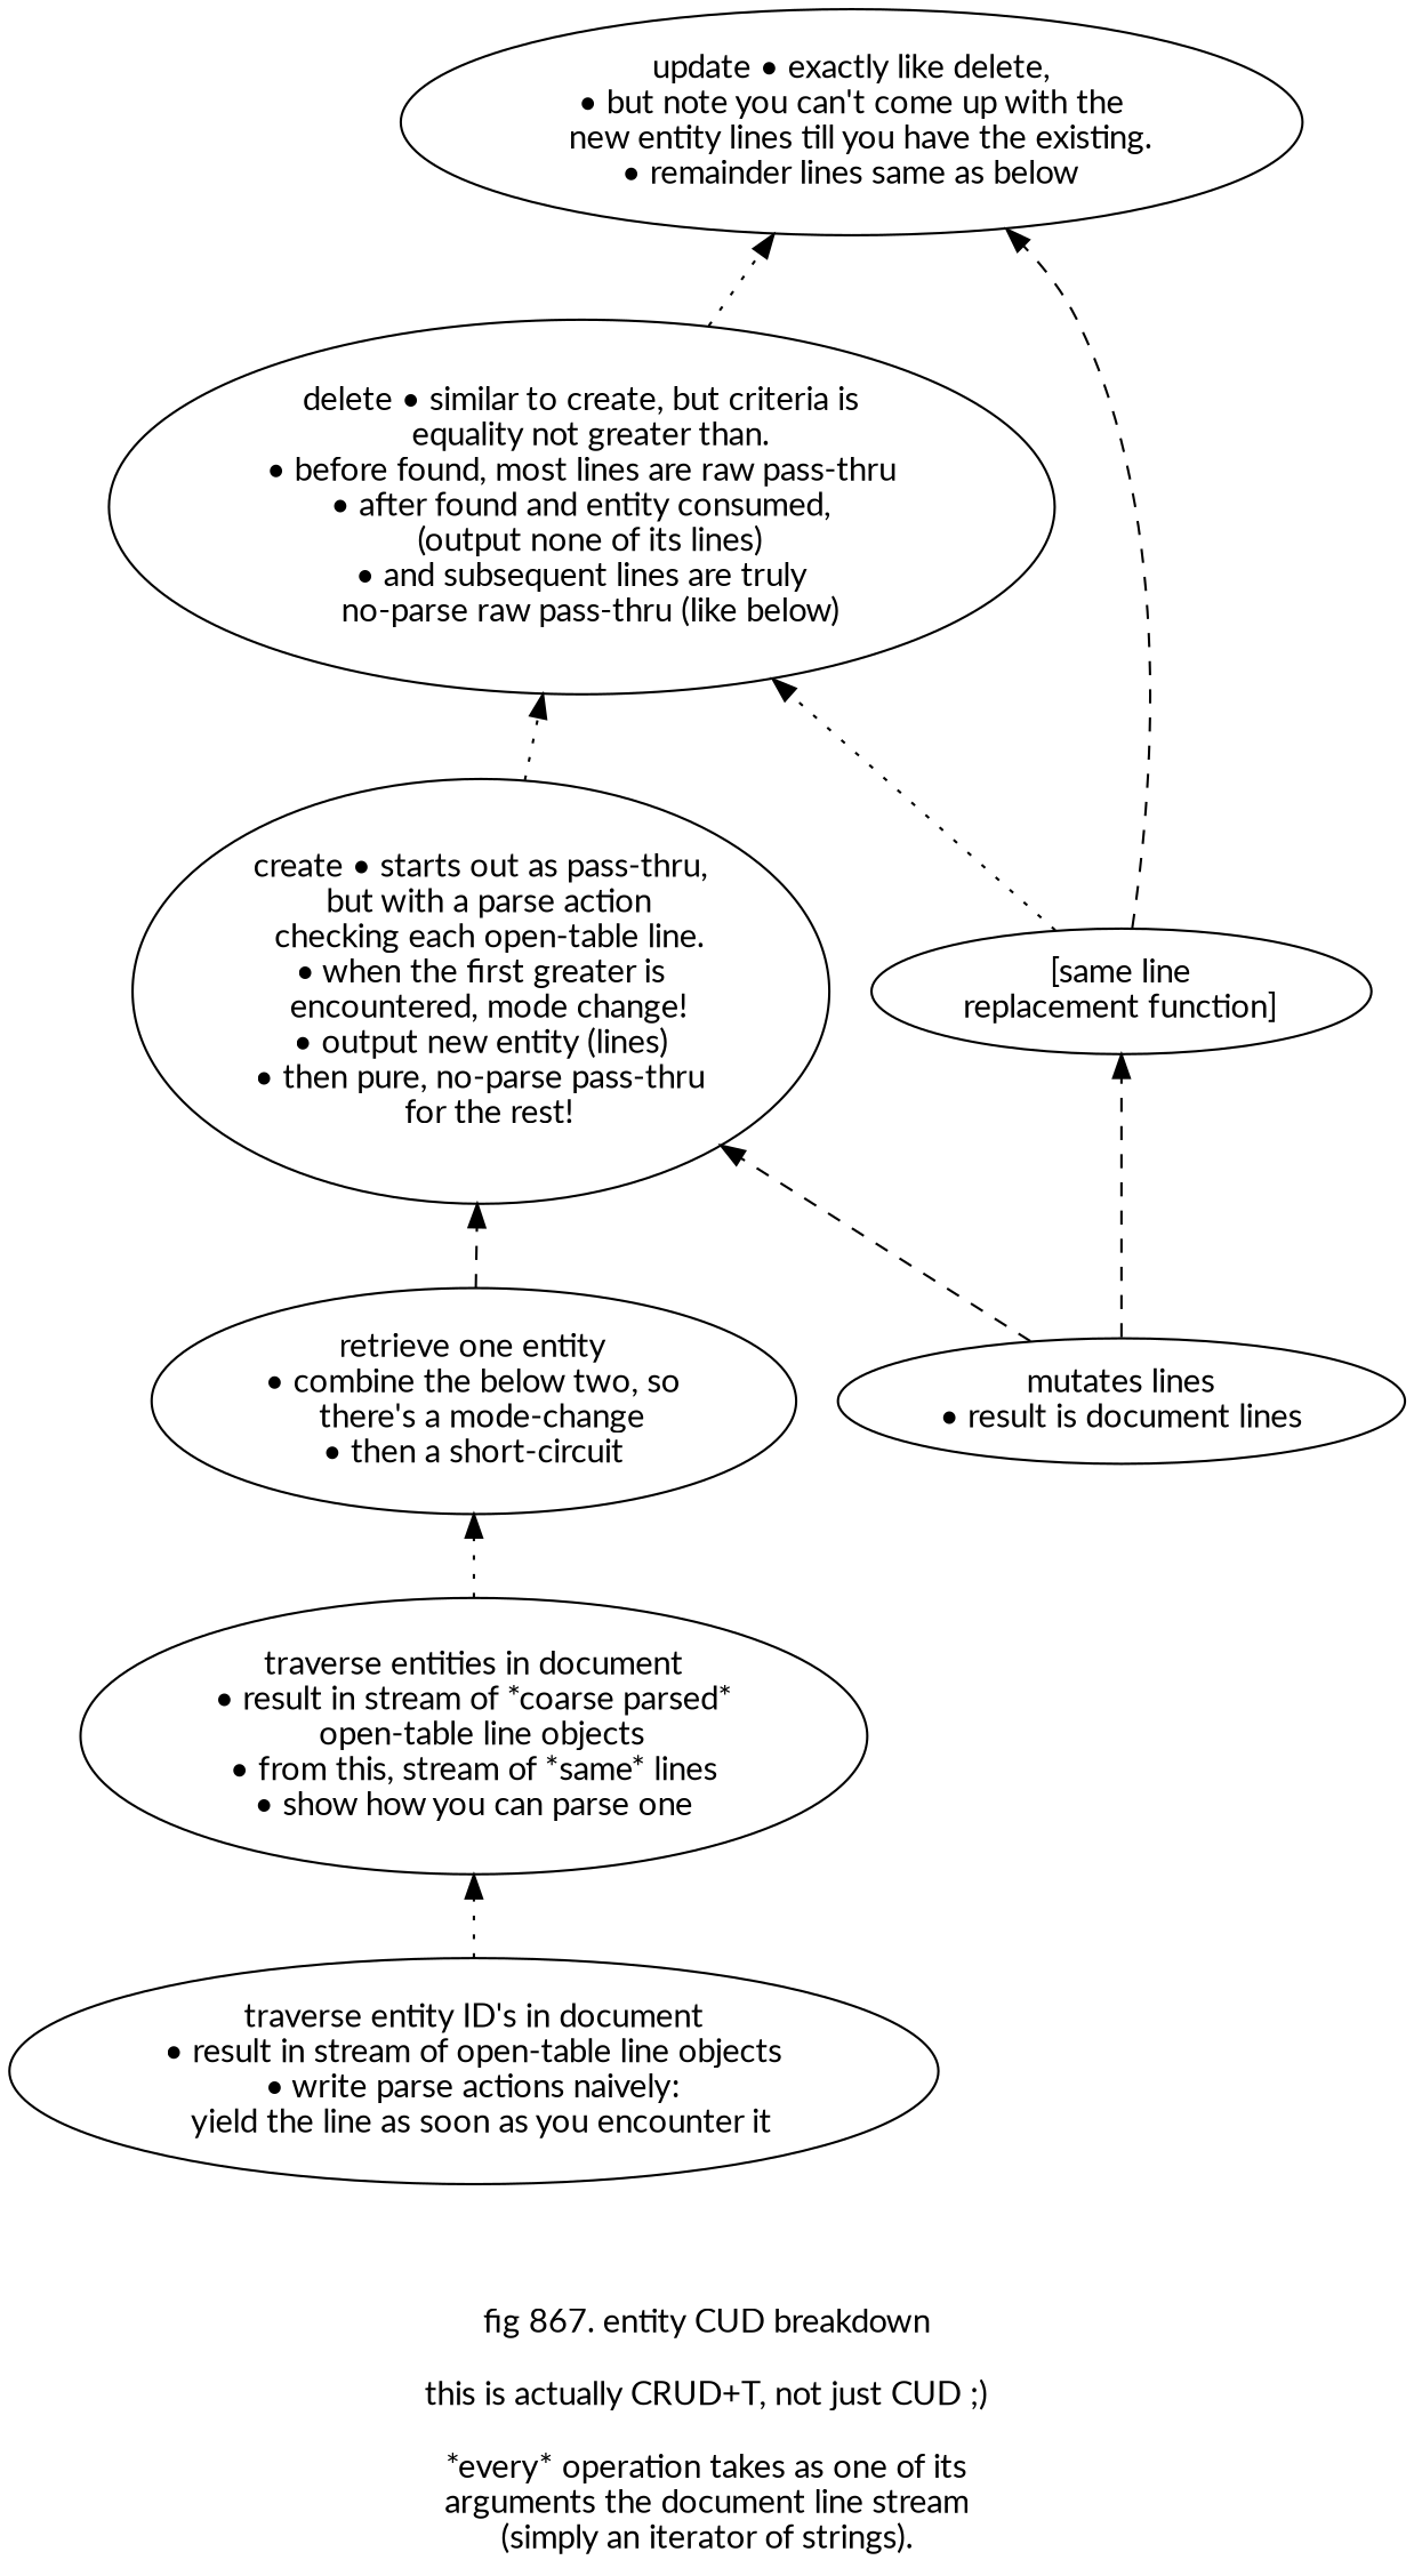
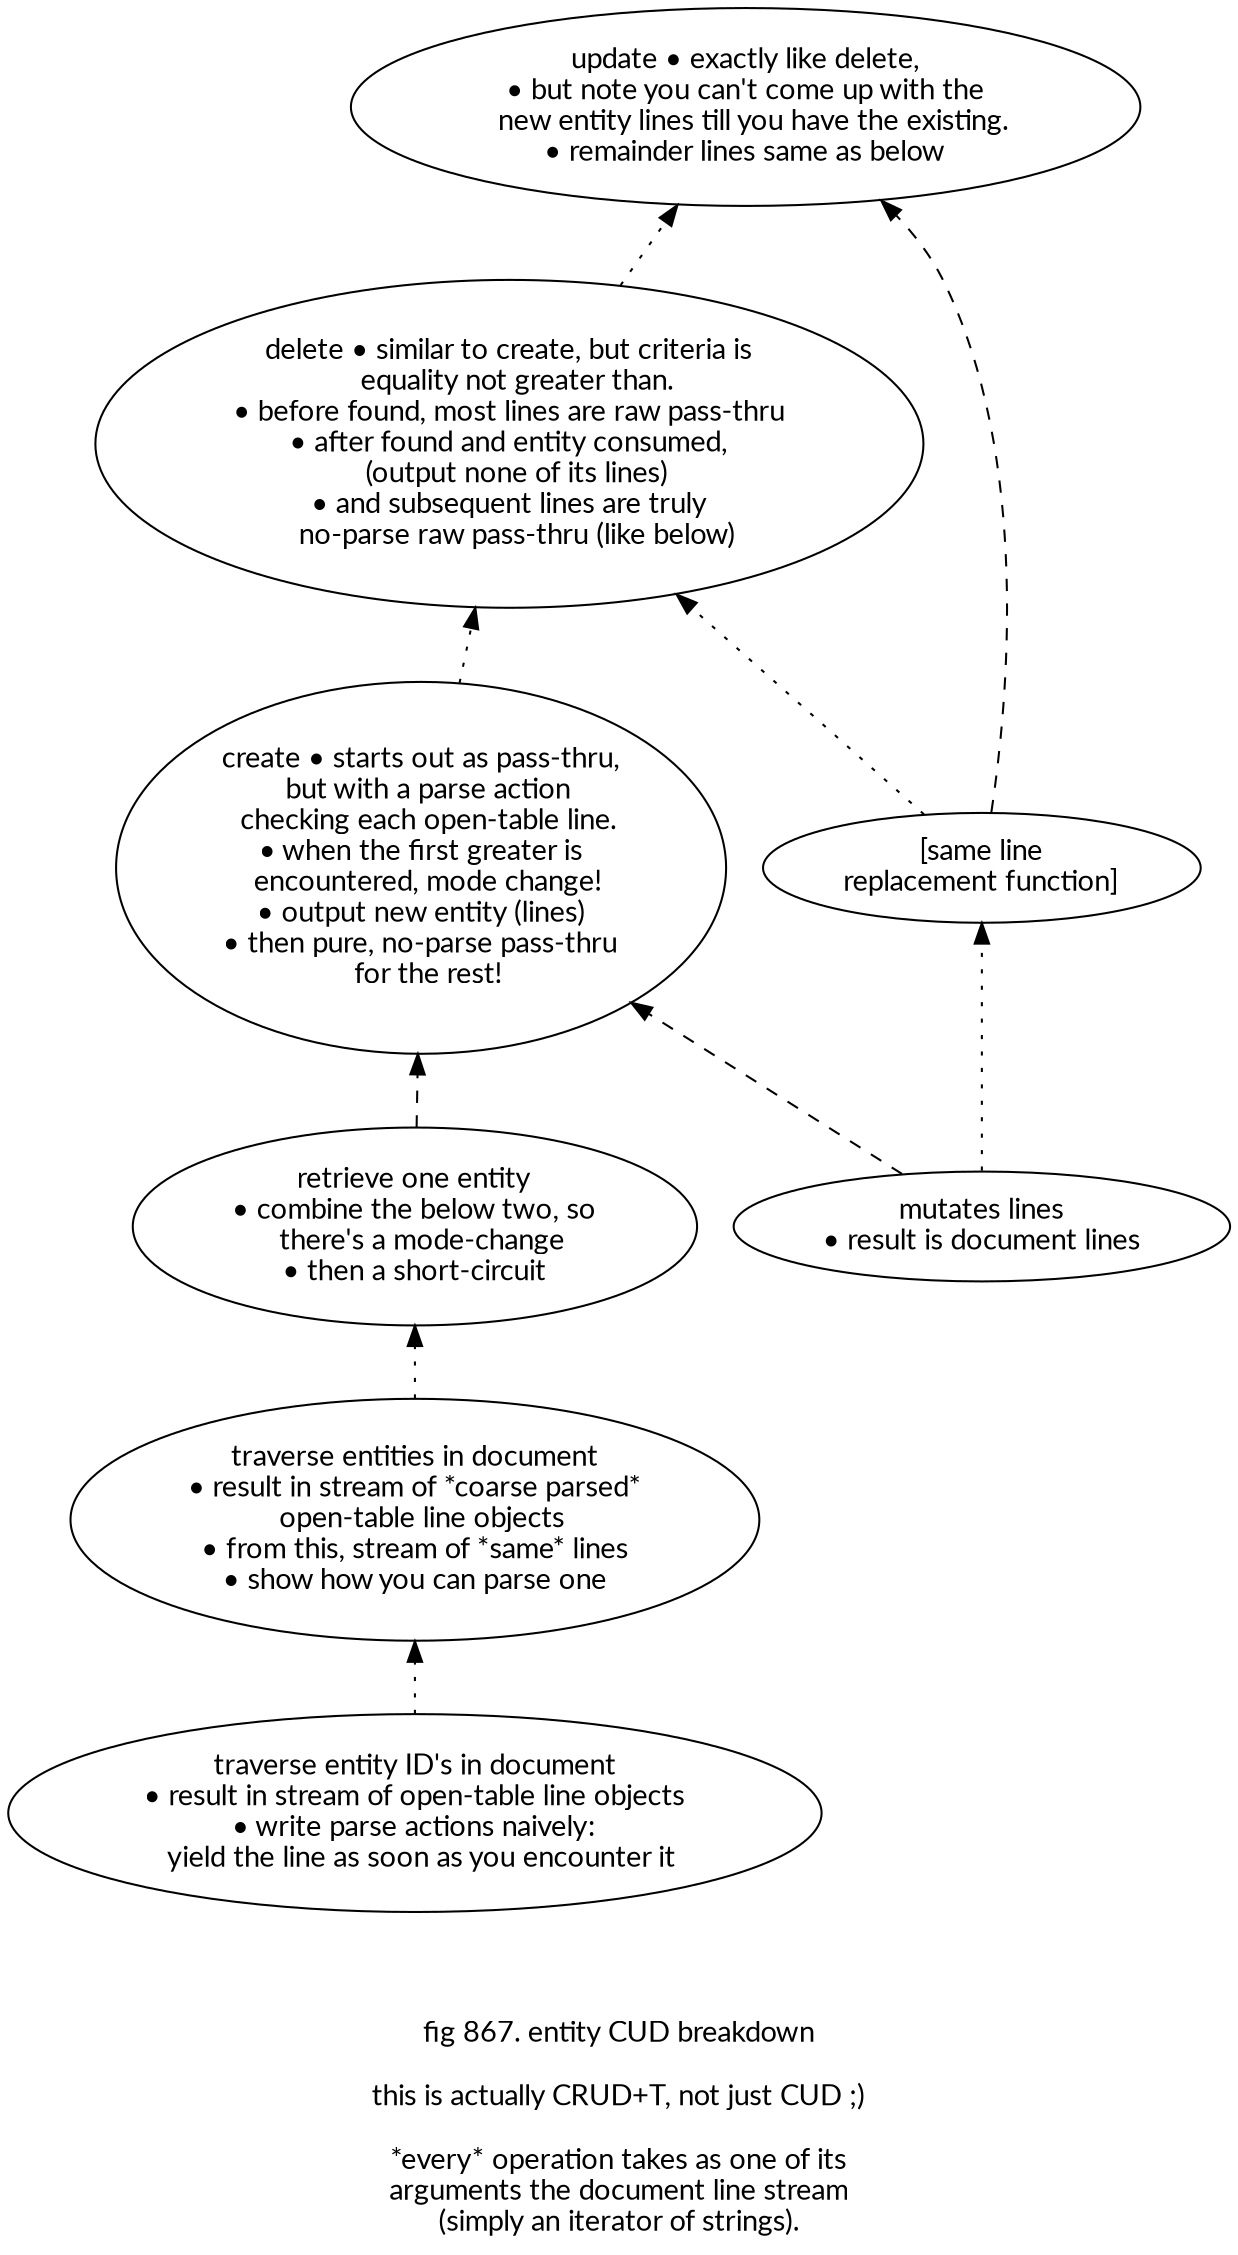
  digraph {
    label="\n\n\nfig 867. entity CUD breakdown\n\nthis is actually CRUD+T, not just CUD ;)\n\n*every* operation takes as one of its\narguments the document line stream\n(simply an iterator of strings).\n"
    rankdir=BT
    fontname=Lato
    node [fontname=Lato]
    edge [style=dotted fontname=Lato]
    n1 [label="update • exactly like delete,\n• but note you can't come up with the\n  new entity lines till you have the existing.\n• remainder lines same as below\n"]
    n2 [label="delete • similar to create, but criteria is\n  equality not greater than.\n• before found, most lines are raw pass-thru\n• after found and entity consumed,\n  (output none of its lines)\n• and subsequent lines are truly\n  no-parse raw pass-thru (like below)\n"]
    n3 [label="create • starts out as pass-thru,\n  but with a parse action\n  checking each open-table line.\n• when the first greater is\n  encountered, mode change!\n• output new entity (lines)\n• then pure, no-parse pass-thru\n  for the rest!\n"]
    n4 [label="retrieve one entity\n• combine the below two, so\n  there's a mode-change\n• then a short-circuit\n"]
    n5 [label="traverse entities in document\n• result in stream of *coarse parsed*\n  open-table line objects\n• from this, stream of *same* lines\n• show how you can parse one\n"]
    n6 [label="traverse entity ID's in document\n• result in stream of open-table line objects\n• write parse actions naively:\n  yield the line as soon as you encounter it\n"]
    n7 [label="[same line\nreplacement function]"]
    n8 [label="mutates lines\n• result is document lines"]
    n2 -> n1
    n3 -> n2
    n4 -> n3 [style=dashed]
    n5 -> n4
    n6 -> n5
    n7 -> n1 [style=dashed]
    n7 -> n2
    n8 -> n3 [style=dashed]
-   n8 -> n7 [style=dashed]
+   n8 -> n7
  }
